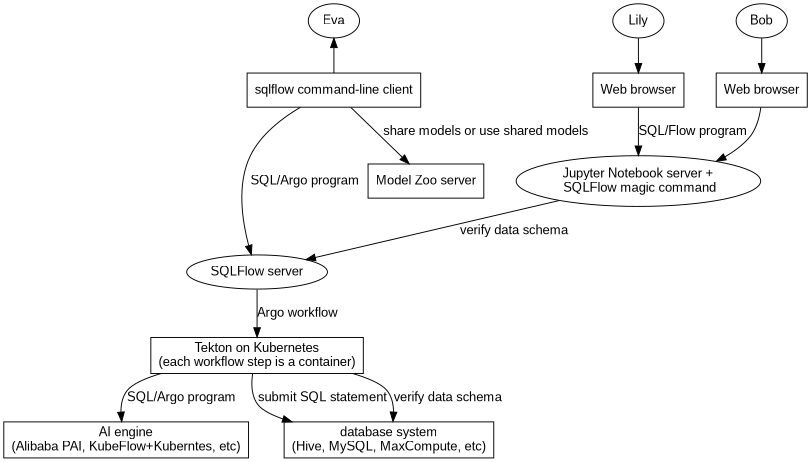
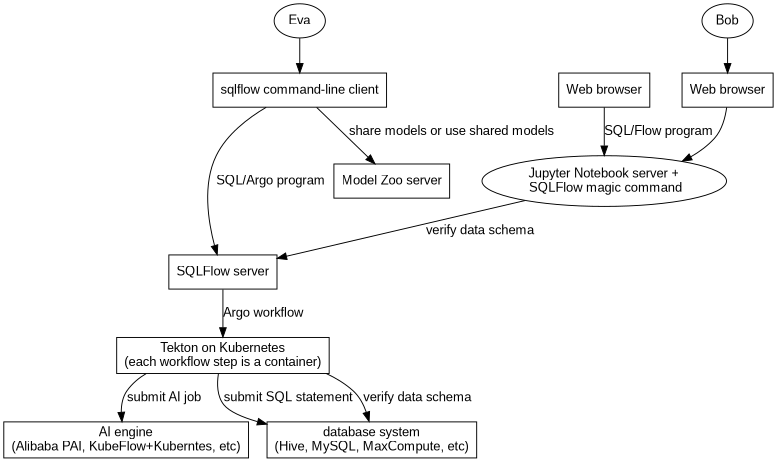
  digraph {
    fontname="Liberation Sans"
    node [fontname="Liberation Sans" shape=box]
    edge [fontname="Liberation Sans"]
-   n1 [label=Lily shape=oval]
    n2 [label=Bob shape=oval]
    n3 [label=Eva shape=oval]
    n4 [label="Web browser"]
    n5 [label="Web browser"]
    n6 [label="sqlflow command-line client"]
    n7 [label="Jupyter Notebook server +\n SQLFlow magic command" shape=ellipse]
-   n8 [label="SQLFlow server" shape=ellipse]
+   n8 [label="SQLFlow server"]
    n9 [label="Model Zoo server\n"]
    n10 [label="Tekton on Kubernetes\n(each workflow step is a container)"]
    n11 [label="AI engine\n(Alibaba PAI, KubeFlow+Kuberntes, etc)"]
    n12 [label="database system\n(Hive, MySQL, MaxCompute, etc)"]
    subgraph sub_1 {
      rank=same
-     n1
      n2
      n3
    }
    subgraph sub_2 {
      rank=same
      n4
      n5
      n6
    }
-   n1 -> n4
    n2 -> n5
-   n6 -> n3
+   n3 -> n6
    n4 -> n7 [label="SQL/Flow program"]
    n5 -> n7
    n6 -> n8 [label="SQL/Argo program"]
    n6 -> n9 [label="share models or use shared models"]
    n7 -> n8 [label="verify data schema"]
    n8 -> n10 [label="Argo workflow"]
-   n10 -> n11 [label="SQL/Argo program"]
+   n10 -> n11 [label="submit AI job"]
    n10 -> n12 [label="submit SQL statement"]
    n10 -> n12 [label="verify data schema"]
  }
